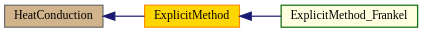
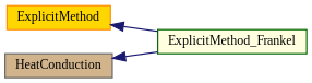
  digraph {
    fontname="Liberation Serif"
    rankdir=LR
    node [fontname="Liberation Serif" fontsize=10 shape=record style=filled]
    edge [color=midnightblue dir=back fontname="Liberation Serif" fontsize=10 labelfontname=Helvetica labelfontsize=10 style=solid]
    n1 [color=darkgreen fillcolor=lightyellow fontcolor=black height=0.2 label=ExplicitMethod_Frankel width=0.4]
    n2 [color=darkorange fillcolor=gold height=0.2 label=ExplicitMethod width=0.4]
    n3 [color=gray40 fillcolor=tan height=0.2 label=HeatConduction width=0.4]
    n2 -> n1
-   n3 -> n2
+   n3 -> n1
  }
